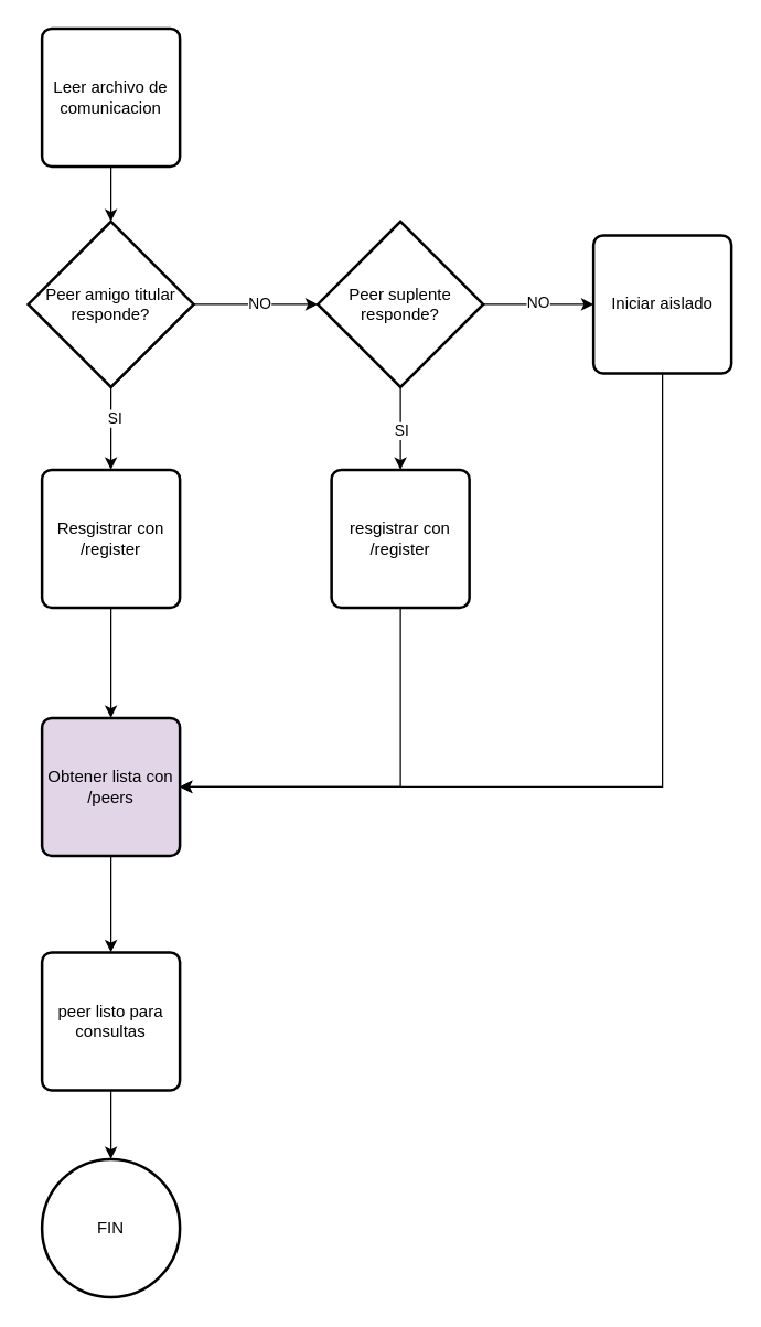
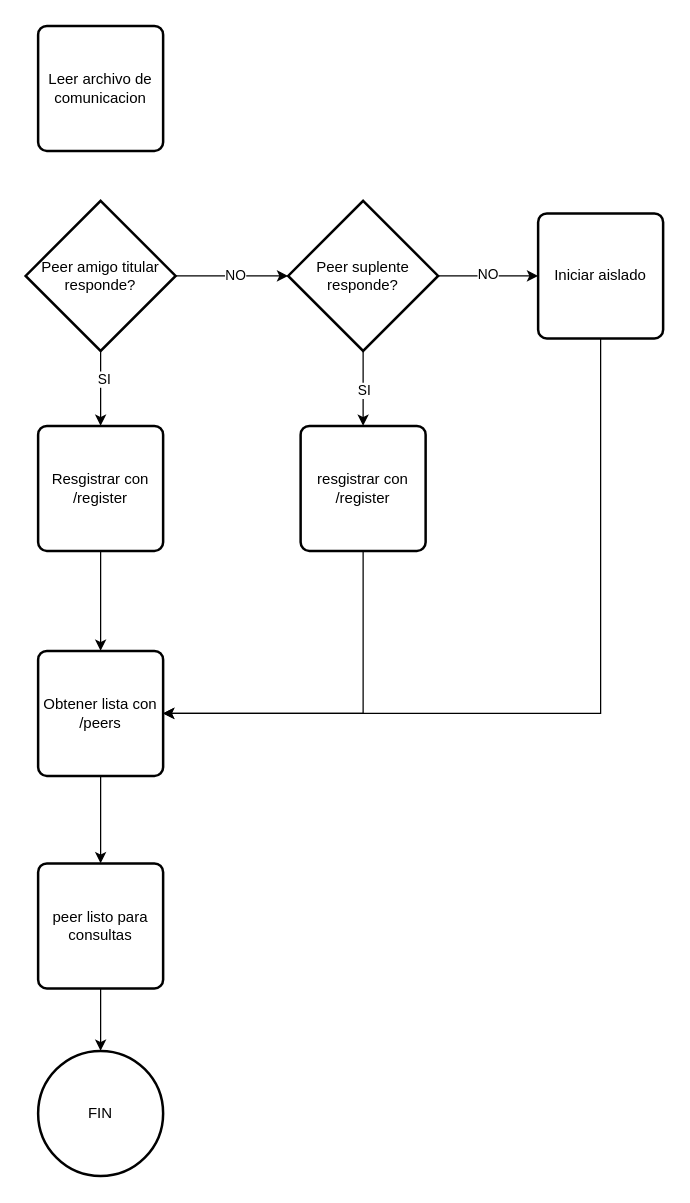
  <mxCell id="0" />
  <mxCell id="1" parent="0" />
  <mxCell id="2" value="Leer archivo de comunicacion" style="rounded=1;whiteSpace=wrap;html=1;absoluteArcSize=1;arcSize=14;strokeWidth=2;" vertex="1" parent="1"><mxGeometry x="30" y="20" width="100" height="100" as="geometry" /></mxCell>
  <mxCell id="3" style="edgeStyle=orthogonalEdgeStyle;rounded=0;orthogonalLoop=1;jettySize=auto;html=1;entryX=0.5;entryY=0;entryDx=0;entryDy=0;" edge="1" parent="1" source="5" target="8"><mxGeometry relative="1" as="geometry" /></mxCell>
  <mxCell id="4" value="SI" style="edgeLabel;html=1;align=center;verticalAlign=middle;resizable=0;points=[];" vertex="1" connectable="0" parent="3"><mxGeometry x="-0.28" y="2" relative="1" as="geometry"><mxPoint as="offset" /></mxGeometry></mxCell>
  <mxCell id="5" value="Peer amigo titular responde?" style="strokeWidth=2;html=1;shape=mxgraph.flowchart.decision;whiteSpace=wrap;" vertex="1" parent="1"><mxGeometry x="20" y="160" width="120" height="120" as="geometry" /></mxCell>
- <mxCell id="6" style="edgeStyle=orthogonalEdgeStyle;rounded=0;orthogonalLoop=1;jettySize=auto;html=1;entryX=0.5;entryY=0;entryDx=0;entryDy=0;entryPerimeter=0;" edge="1" parent="1" source="2" target="5"><mxGeometry relative="1" as="geometry" /></mxCell>
  <mxCell id="7" style="edgeStyle=orthogonalEdgeStyle;rounded=0;orthogonalLoop=1;jettySize=auto;html=1;entryX=0.5;entryY=0;entryDx=0;entryDy=0;" edge="1" parent="1" source="8" target="20"><mxGeometry relative="1" as="geometry" /></mxCell>
  <mxCell id="8" value="Resgistrar con /register" style="rounded=1;whiteSpace=wrap;html=1;absoluteArcSize=1;arcSize=14;strokeWidth=2;" vertex="1" parent="1"><mxGeometry x="30" y="340" width="100" height="100" as="geometry" /></mxCell>
  <mxCell id="9" style="edgeStyle=orthogonalEdgeStyle;rounded=0;orthogonalLoop=1;jettySize=auto;html=1;entryX=0.5;entryY=0;entryDx=0;entryDy=0;" edge="1" parent="1" source="13" target="17"><mxGeometry relative="1" as="geometry" /></mxCell>
  <mxCell id="10" value="SI" style="edgeLabel;html=1;align=center;verticalAlign=middle;resizable=0;points=[];" vertex="1" connectable="0" parent="9"><mxGeometry x="0.033" relative="1" as="geometry"><mxPoint as="offset" /></mxGeometry></mxCell>
  <mxCell id="11" style="edgeStyle=orthogonalEdgeStyle;rounded=0;orthogonalLoop=1;jettySize=auto;html=1;entryX=0;entryY=0.5;entryDx=0;entryDy=0;" edge="1" parent="1" source="13" target="18"><mxGeometry relative="1" as="geometry" /></mxCell>
  <mxCell id="12" value="NO" style="edgeLabel;html=1;align=center;verticalAlign=middle;resizable=0;points=[];" vertex="1" connectable="0" parent="11"><mxGeometry x="-0.025" y="2" relative="1" as="geometry"><mxPoint as="offset" /></mxGeometry></mxCell>
  <mxCell id="13" value="Peer suplente responde?" style="strokeWidth=2;html=1;shape=mxgraph.flowchart.decision;whiteSpace=wrap;" vertex="1" parent="1"><mxGeometry x="230" y="160" width="120" height="120" as="geometry" /></mxCell>
  <mxCell id="14" style="edgeStyle=orthogonalEdgeStyle;rounded=0;orthogonalLoop=1;jettySize=auto;html=1;entryX=0;entryY=0.5;entryDx=0;entryDy=0;entryPerimeter=0;" edge="1" parent="1" source="5" target="13"><mxGeometry relative="1" as="geometry" /></mxCell>
  <mxCell id="15" value="NO" style="edgeLabel;html=1;align=center;verticalAlign=middle;resizable=0;points=[];" vertex="1" connectable="0" parent="14"><mxGeometry x="0.044" y="1" relative="1" as="geometry"><mxPoint as="offset" /></mxGeometry></mxCell>
  <mxCell id="16" style="edgeStyle=orthogonalEdgeStyle;rounded=0;orthogonalLoop=1;jettySize=auto;html=1;entryX=1;entryY=0.5;entryDx=0;entryDy=0;exitX=0.5;exitY=1;exitDx=0;exitDy=0;" edge="1" parent="1" source="17" target="20"><mxGeometry relative="1" as="geometry"><mxPoint x="380" y="530" as="sourcePoint" /><mxPoint x="270" y="710" as="targetPoint" /></mxGeometry></mxCell>
  <mxCell id="17" value="resgistrar con /register" style="rounded=1;whiteSpace=wrap;html=1;absoluteArcSize=1;arcSize=14;strokeWidth=2;" vertex="1" parent="1"><mxGeometry x="240" y="340" width="100" height="100" as="geometry" /></mxCell>
  <mxCell id="18" value="Iniciar aislado" style="rounded=1;whiteSpace=wrap;html=1;absoluteArcSize=1;arcSize=14;strokeWidth=2;" vertex="1" parent="1"><mxGeometry x="430" y="170" width="100" height="100" as="geometry" /></mxCell>
  <mxCell id="19" style="edgeStyle=orthogonalEdgeStyle;rounded=0;orthogonalLoop=1;jettySize=auto;html=1;" edge="1" parent="1" source="20" target="21"><mxGeometry relative="1" as="geometry" /></mxCell>
- <mxCell id="20" value="Obtener lista con /peers" style="rounded=1;whiteSpace=wrap;html=1;absoluteArcSize=1;arcSize=14;strokeWidth=2;fillColor=#e1d5e7;" vertex="1" parent="1"><mxGeometry x="30" y="520" width="100" height="100" as="geometry" /></mxCell>
+ <mxCell id="20" value="Obtener lista con /peers" style="rounded=1;whiteSpace=wrap;html=1;absoluteArcSize=1;arcSize=14;strokeWidth=2;" vertex="1" parent="1"><mxGeometry x="30" y="520" width="100" height="100" as="geometry" /></mxCell>
  <mxCell id="21" value="peer listo para consultas" style="rounded=1;whiteSpace=wrap;html=1;absoluteArcSize=1;arcSize=14;strokeWidth=2;" vertex="1" parent="1"><mxGeometry x="30" y="690" width="100" height="100" as="geometry" /></mxCell>
  <mxCell id="22" style="edgeStyle=orthogonalEdgeStyle;rounded=0;orthogonalLoop=1;jettySize=auto;html=1;entryX=1;entryY=0.5;entryDx=0;entryDy=0;exitX=0.5;exitY=1;exitDx=0;exitDy=0;" edge="1" parent="1" source="18" target="20"><mxGeometry relative="1" as="geometry"><mxPoint x="620" y="530" as="sourcePoint" /><mxPoint x="460" y="660" as="targetPoint" /></mxGeometry></mxCell>
  <mxCell id="23" value="FIN" style="strokeWidth=2;html=1;shape=mxgraph.flowchart.start_2;whiteSpace=wrap;" vertex="1" parent="1"><mxGeometry x="30" y="840" width="100" height="100" as="geometry" /></mxCell>
  <mxCell id="24" style="edgeStyle=orthogonalEdgeStyle;rounded=0;orthogonalLoop=1;jettySize=auto;html=1;entryX=0.5;entryY=0;entryDx=0;entryDy=0;entryPerimeter=0;" edge="1" parent="1" source="21" target="23"><mxGeometry relative="1" as="geometry" /></mxCell>
